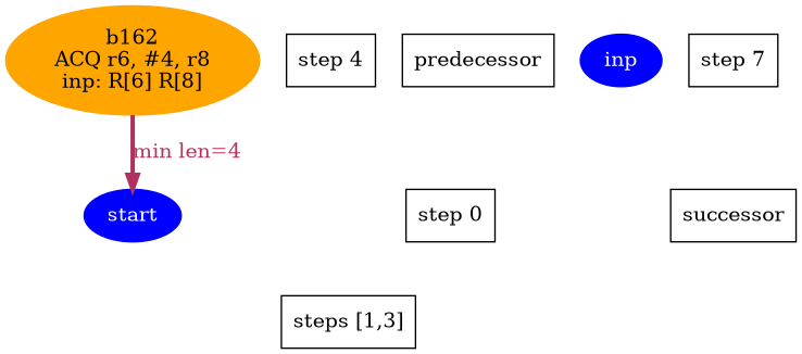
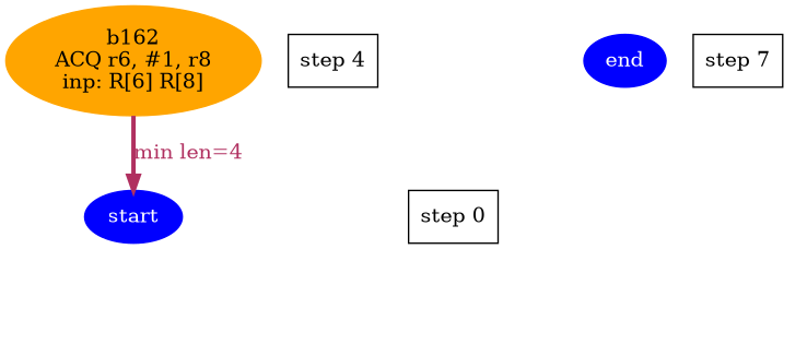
  digraph {
    node [shape=box]
    edge [weight=9000 style=invis]
-   n1 [color=orange fontcolor=black label="b162\nACQ r6, #4, r8\ninp: R[6] R[8]" style=filled shape=""]
+   n1 [color=orange fontcolor=black label="b162\nACQ r6, #1, r8\ninp: R[6] R[8]" style=filled shape=""]
    n2 [label="step 4"]
    n3 [color=blue fontcolor=white label=start style=filled shape=""]
    n4 [label="step 0"]
-   n5 [color=blue fontcolor=white label=inp style=filled shape=""]
+   n5 [color=blue fontcolor=white label=end style=filled shape=""]
    n6 [label="step 7"]
-   n7 [label="steps [1,3]"]
-   n8 [label=successor]
-   n9 [label=predecessor]
    subgraph sub_1 {
      rank=same
      n1
      n2
    }
    subgraph sub_2 {
      rank=same
      n3
      n4
    }
    subgraph sub_3 {
      rank=same
      n5
      n6
    }
    n1 -> n3 [color=maroon fontcolor=maroon label="min len=4" penwidth=3 weight=1000 style=""]
-   n4 -> n7
-   n6 -> n8
-   n7 -> n2
-   n9 -> n4
  }
